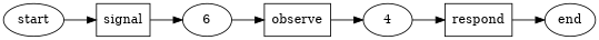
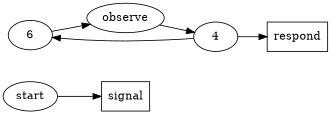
  digraph {
    rankdir=LR
    n1 [label=start]
    n2 [label=signal shape=rect]
    n3 [label=6]
-   n4 [label=observe shape=rect]
+   n4 [label=observe shape=ellipse]
    n5 [label=4]
    n6 [label=respond shape=rect]
-   n7 [label=end]
    n1 -> n2
-   n2 -> n3
+   n5 -> n3
    n3 -> n4
    n4 -> n5
    n5 -> n6
-   n6 -> n7
  }
